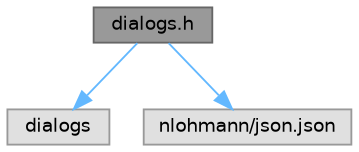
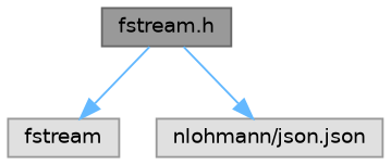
  digraph {
    node [color=grey60 fillcolor="#E0E0E0" fontname=Helvetica fontsize=10 shape=box style=filled]
    edge [color=steelblue1 fontname=Helvetica fontsize=10 labelfontname=Helvetica labelfontsize=10 style=solid]
-   n1 [color=gray40 fillcolor=grey60 fontcolor=black height=0.2 label="dialogs.h" width=0.4]
-   n2 [height=0.2 label=dialogs width=0.4]
+   n1 [color=gray40 fillcolor=grey60 fontcolor=black height=0.2 label="fstream.h" width=0.4]
+   n2 [height=0.2 label=fstream width=0.4]
    n3 [height=0.2 label="nlohmann/json.json" width=0.4]
    n1 -> n2
    n1 -> n3
  }
